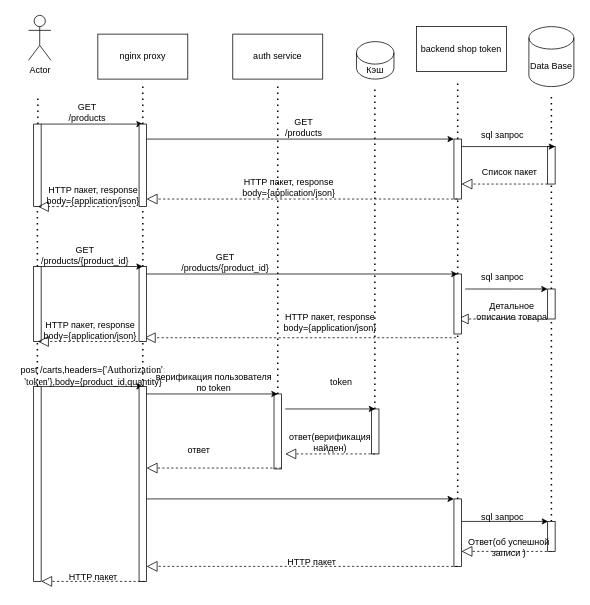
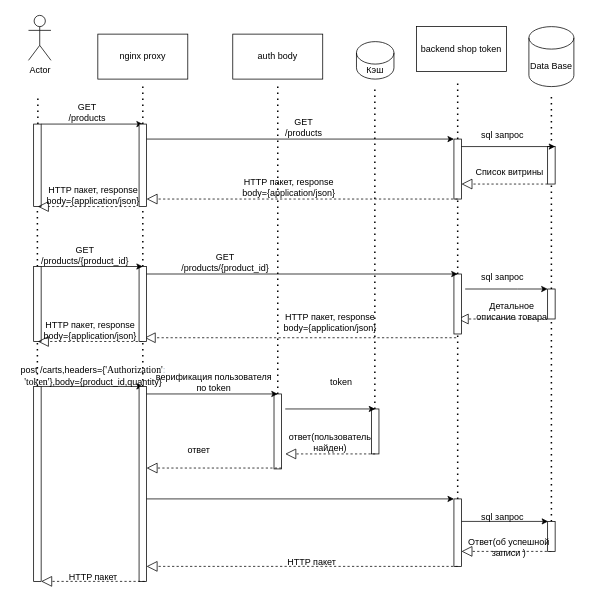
  <mxCell id="0" />
  <mxCell id="1" parent="0" />
  <mxCell id="2" value="" style="html=1;points=[[0,0,0,0,5],[0,1,0,0,-5],[1,0,0,0,5],[1,1,0,0,-5]];perimeter=orthogonalPerimeter;outlineConnect=0;targetShapes=umlLifeline;portConstraint=eastwest;newEdgeStyle={&quot;curved&quot;:0,&quot;rounded&quot;:0};" parent="1" vertex="1"><mxGeometry x="495" y="545" width="10" height="60" as="geometry" /></mxCell>
  <mxCell id="3" value="" style="html=1;points=[[0,0,0,0,5],[0,1,0,0,-5],[1,0,0,0,5],[1,1,0,0,-5]];perimeter=orthogonalPerimeter;outlineConnect=0;targetShapes=umlLifeline;portConstraint=eastwest;newEdgeStyle={&quot;curved&quot;:0,&quot;rounded&quot;:0};" parent="1" vertex="1"><mxGeometry x="365" y="525" width="10" height="100" as="geometry" /></mxCell>
  <mxCell id="4" value="" style="html=1;points=[[0,0,0,0,5],[0,1,0,0,-5],[1,0,0,0,5],[1,1,0,0,-5]];perimeter=orthogonalPerimeter;outlineConnect=0;targetShapes=umlLifeline;portConstraint=eastwest;newEdgeStyle={&quot;curved&quot;:0,&quot;rounded&quot;:0};" parent="1" vertex="1"><mxGeometry x="730" y="195" width="10" height="50" as="geometry" /></mxCell>
  <mxCell id="5" value="" style="html=1;points=[[0,0,0,0,5],[0,1,0,0,-5],[1,0,0,0,5],[1,1,0,0,-5]];perimeter=orthogonalPerimeter;outlineConnect=0;targetShapes=umlLifeline;portConstraint=eastwest;newEdgeStyle={&quot;curved&quot;:0,&quot;rounded&quot;:0};" parent="1" vertex="1"><mxGeometry x="605" y="185" width="10" height="80" as="geometry" /></mxCell>
  <mxCell id="6" value="Actor" style="shape=umlActor;verticalLabelPosition=bottom;verticalAlign=top;html=1;outlineConnect=0;" parent="1" vertex="1"><mxGeometry x="37.5" y="20" width="30" height="60" as="geometry" /></mxCell>
  <mxCell id="7" value="nginx proxy" style="rounded=0;whiteSpace=wrap;html=1;" parent="1" vertex="1"><mxGeometry x="130" y="45" width="120" height="60" as="geometry" /></mxCell>
- <mxCell id="8" value="auth service" style="rounded=0;whiteSpace=wrap;html=1;" parent="1" vertex="1"><mxGeometry x="310" y="45" width="120" height="60" as="geometry" /></mxCell>
+ <mxCell id="8" value="auth body" style="rounded=0;whiteSpace=wrap;html=1;" parent="1" vertex="1"><mxGeometry x="310" y="45" width="120" height="60" as="geometry" /></mxCell>
  <mxCell id="9" value="backend shop token" style="rounded=0;whiteSpace=wrap;html=1;" parent="1" vertex="1"><mxGeometry x="555" y="35" width="120" height="60" as="geometry" /></mxCell>
  <mxCell id="10" value="Data Base" style="shape=cylinder3;whiteSpace=wrap;html=1;boundedLbl=1;backgroundOutline=1;size=15;" parent="1" vertex="1"><mxGeometry x="705" y="35" width="60" height="80" as="geometry" /></mxCell>
  <mxCell id="11" value="" style="endArrow=none;dashed=1;html=1;dashPattern=1 3;strokeWidth=2;rounded=0;" parent="1" source="16" edge="1"><mxGeometry width="50" height="50" relative="1" as="geometry"><mxPoint x="50" y="1045" as="sourcePoint" /><mxPoint x="50" y="125" as="targetPoint" /></mxGeometry></mxCell>
  <mxCell id="12" value="" style="endArrow=none;dashed=1;html=1;dashPattern=1 3;strokeWidth=2;rounded=0;" parent="1" source="24" edge="1"><mxGeometry width="50" height="50" relative="1" as="geometry"><mxPoint x="189.5" y="1045" as="sourcePoint" /><mxPoint x="190" y="115" as="targetPoint" /></mxGeometry></mxCell>
  <mxCell id="13" value="" style="endArrow=none;dashed=1;html=1;dashPattern=1 3;strokeWidth=2;rounded=0;" parent="1" source="5" edge="1"><mxGeometry width="50" height="50" relative="1" as="geometry"><mxPoint x="609.5" y="1045" as="sourcePoint" /><mxPoint x="610" y="105" as="targetPoint" /></mxGeometry></mxCell>
  <mxCell id="14" value="" style="endArrow=none;dashed=1;html=1;dashPattern=1 3;strokeWidth=2;rounded=0;" parent="1" source="4" edge="1"><mxGeometry width="50" height="50" relative="1" as="geometry"><mxPoint x="699.5" y="1045" as="sourcePoint" /><mxPoint x="735" y="125" as="targetPoint" /></mxGeometry></mxCell>
  <mxCell id="15" value="" style="endArrow=none;dashed=1;html=1;dashPattern=1 3;strokeWidth=2;rounded=0;" parent="1" source="30" target="16" edge="1"><mxGeometry width="50" height="50" relative="1" as="geometry"><mxPoint x="50" y="1045" as="sourcePoint" /><mxPoint x="50" y="125" as="targetPoint" /></mxGeometry></mxCell>
  <mxCell id="16" value="" style="html=1;points=[[0,0,0,0,5],[0,1,0,0,-5],[1,0,0,0,5],[1,1,0,0,-5]];perimeter=orthogonalPerimeter;outlineConnect=0;targetShapes=umlLifeline;portConstraint=eastwest;newEdgeStyle={&quot;curved&quot;:0,&quot;rounded&quot;:0};" parent="1" vertex="1"><mxGeometry x="44.38" y="165" width="10" height="110" as="geometry" /></mxCell>
  <mxCell id="17" value="" style="endArrow=classic;html=1;rounded=0;" parent="1" edge="1"><mxGeometry width="50" height="50" relative="1" as="geometry"><mxPoint x="54.38" y="165" as="sourcePoint" /><mxPoint x="190" y="165" as="targetPoint" /></mxGeometry></mxCell>
  <mxCell id="18" value="" style="endArrow=classic;html=1;rounded=0;" parent="1" target="5" edge="1"><mxGeometry width="50" height="50" relative="1" as="geometry"><mxPoint x="190" y="185" as="sourcePoint" /><mxPoint x="600" y="185" as="targetPoint" /></mxGeometry></mxCell>
  <mxCell id="19" value="" style="endArrow=classic;html=1;rounded=0;" parent="1" source="5" edge="1"><mxGeometry width="50" height="50" relative="1" as="geometry"><mxPoint x="630" y="195" as="sourcePoint" /><mxPoint x="740" y="195" as="targetPoint" /></mxGeometry></mxCell>
  <mxCell id="20" value="" style="endArrow=none;dashed=1;html=1;dashPattern=1 3;strokeWidth=2;rounded=0;" parent="1" source="41" target="4" edge="1"><mxGeometry width="50" height="50" relative="1" as="geometry"><mxPoint x="734.5" y="1045" as="sourcePoint" /><mxPoint x="734.5" y="125" as="targetPoint" /></mxGeometry></mxCell>
  <mxCell id="21" value="" style="endArrow=block;dashed=1;endFill=0;endSize=12;html=1;rounded=0;" parent="1" source="4" target="5" edge="1"><mxGeometry width="160" relative="1" as="geometry"><mxPoint x="695" y="245" as="sourcePoint" /><mxPoint x="530" y="245" as="targetPoint" /><Array as="points"><mxPoint x="680" y="245" /></Array></mxGeometry></mxCell>
  <mxCell id="22" value="" style="endArrow=block;dashed=1;endFill=0;endSize=12;html=1;rounded=0;" parent="1" target="24" edge="1"><mxGeometry width="160" relative="1" as="geometry"><mxPoint x="610" y="265" as="sourcePoint" /><mxPoint x="190" y="265" as="targetPoint" /></mxGeometry></mxCell>
  <mxCell id="23" value="" style="endArrow=none;dashed=1;html=1;dashPattern=1 3;strokeWidth=2;rounded=0;" parent="1" source="37" target="24" edge="1"><mxGeometry width="50" height="50" relative="1" as="geometry"><mxPoint x="189.5" y="1045" as="sourcePoint" /><mxPoint x="189.5" y="125" as="targetPoint" /></mxGeometry></mxCell>
  <mxCell id="24" value="" style="html=1;points=[[0,0,0,0,5],[0,1,0,0,-5],[1,0,0,0,5],[1,1,0,0,-5]];perimeter=orthogonalPerimeter;outlineConnect=0;targetShapes=umlLifeline;portConstraint=eastwest;newEdgeStyle={&quot;curved&quot;:0,&quot;rounded&quot;:0};" parent="1" vertex="1"><mxGeometry x="185" y="165" width="10" height="110" as="geometry" /></mxCell>
  <mxCell id="25" value="" style="endArrow=none;dashed=1;html=1;dashPattern=1 3;strokeWidth=2;rounded=0;" parent="1" source="39" target="5" edge="1"><mxGeometry width="50" height="50" relative="1" as="geometry"><mxPoint x="609.5" y="1045" as="sourcePoint" /><mxPoint x="609.5" y="125" as="targetPoint" /></mxGeometry></mxCell>
  <mxCell id="26" value="sql запрос" style="text;html=1;align=center;verticalAlign=middle;whiteSpace=wrap;rounded=0;" parent="1" vertex="1"><mxGeometry x="640" y="165" width="60" height="30" as="geometry" /></mxCell>
- <mxCell id="27" value="Список пакет" style="text;html=1;align=center;verticalAlign=middle;whiteSpace=wrap;rounded=0;" parent="1" vertex="1"><mxGeometry x="627.5" y="205" width="102.5" height="50" as="geometry" /></mxCell>
+ <mxCell id="27" value="Список витрины" style="text;html=1;align=center;verticalAlign=middle;whiteSpace=wrap;rounded=0;" parent="1" vertex="1"><mxGeometry x="627.5" y="205" width="102.5" height="50" as="geometry" /></mxCell>
  <mxCell id="28" value="" style="endArrow=none;dashed=1;html=1;dashPattern=1 3;strokeWidth=2;rounded=0;" parent="1" source="3" edge="1"><mxGeometry width="50" height="50" relative="1" as="geometry"><mxPoint x="370" y="785" as="sourcePoint" /><mxPoint x="370" y="115" as="targetPoint" /></mxGeometry></mxCell>
  <mxCell id="29" value="" style="endArrow=none;dashed=1;html=1;dashPattern=1 3;strokeWidth=2;rounded=0;" parent="1" source="49" target="30" edge="1"><mxGeometry width="50" height="50" relative="1" as="geometry"><mxPoint x="50" y="1045" as="sourcePoint" /><mxPoint x="50" y="265" as="targetPoint" /></mxGeometry></mxCell>
  <mxCell id="30" value="" style="html=1;points=[[0,0,0,0,5],[0,1,0,0,-5],[1,0,0,0,5],[1,1,0,0,-5]];perimeter=orthogonalPerimeter;outlineConnect=0;targetShapes=umlLifeline;portConstraint=eastwest;newEdgeStyle={&quot;curved&quot;:0,&quot;rounded&quot;:0};" parent="1" vertex="1"><mxGeometry x="44.38" y="355" width="10" height="100" as="geometry" /></mxCell>
  <mxCell id="31" value="" style="endArrow=block;dashed=1;endFill=0;endSize=12;html=1;rounded=0;" parent="1" edge="1"><mxGeometry width="160" relative="1" as="geometry"><mxPoint x="608" y="450" as="sourcePoint" /><mxPoint x="192.5" y="450" as="targetPoint" /></mxGeometry></mxCell>
  <mxCell id="32" value="" style="endArrow=block;dashed=1;endFill=0;endSize=12;html=1;rounded=0;entryX=0.5;entryY=0.75;entryDx=0;entryDy=0;entryPerimeter=0;" parent="1" source="41" target="39" edge="1"><mxGeometry width="160" relative="1" as="geometry"><mxPoint x="700" y="425" as="sourcePoint" /><mxPoint x="520" y="425" as="targetPoint" /></mxGeometry></mxCell>
  <mxCell id="33" value="" style="endArrow=block;dashed=1;endFill=0;endSize=12;html=1;rounded=0;" parent="1" edge="1"><mxGeometry width="160" relative="1" as="geometry"><mxPoint x="189.38" y="455" as="sourcePoint" /><mxPoint x="50" y="455" as="targetPoint" /></mxGeometry></mxCell>
  <mxCell id="34" value="" style="endArrow=block;dashed=1;endFill=0;endSize=12;html=1;rounded=0;" parent="1" edge="1"><mxGeometry width="160" relative="1" as="geometry"><mxPoint x="180" y="275" as="sourcePoint" /><mxPoint x="50" y="275" as="targetPoint" /></mxGeometry></mxCell>
  <mxCell id="35" value="HTTP пакет, response body={application/json}" style="text;html=1;align=center;verticalAlign=middle;whiteSpace=wrap;rounded=0;" parent="1" vertex="1"><mxGeometry x="58.76" y="245" width="130" height="30" as="geometry" /></mxCell>
  <mxCell id="36" value="" style="endArrow=none;dashed=1;html=1;dashPattern=1 3;strokeWidth=2;rounded=0;" parent="1" source="56" target="37" edge="1"><mxGeometry width="50" height="50" relative="1" as="geometry"><mxPoint x="189.5" y="1045" as="sourcePoint" /><mxPoint x="190" y="275" as="targetPoint" /></mxGeometry></mxCell>
  <mxCell id="37" value="" style="html=1;points=[[0,0,0,0,5],[0,1,0,0,-5],[1,0,0,0,5],[1,1,0,0,-5]];perimeter=orthogonalPerimeter;outlineConnect=0;targetShapes=umlLifeline;portConstraint=eastwest;newEdgeStyle={&quot;curved&quot;:0,&quot;rounded&quot;:0};" parent="1" vertex="1"><mxGeometry x="185" y="355" width="10" height="100" as="geometry" /></mxCell>
  <mxCell id="38" value="" style="endArrow=none;dashed=1;html=1;dashPattern=1 3;strokeWidth=2;rounded=0;" parent="1" source="61" target="39" edge="1"><mxGeometry width="50" height="50" relative="1" as="geometry"><mxPoint x="609.5" y="1045" as="sourcePoint" /><mxPoint x="610" y="255" as="targetPoint" /></mxGeometry></mxCell>
  <mxCell id="39" value="" style="html=1;points=[[0,0,0,0,5],[0,1,0,0,-5],[1,0,0,0,5],[1,1,0,0,-5]];perimeter=orthogonalPerimeter;outlineConnect=0;targetShapes=umlLifeline;portConstraint=eastwest;newEdgeStyle={&quot;curved&quot;:0,&quot;rounded&quot;:0};" parent="1" vertex="1"><mxGeometry x="605" y="365" width="10" height="80" as="geometry" /></mxCell>
  <mxCell id="40" value="" style="endArrow=none;dashed=1;html=1;dashPattern=1 3;strokeWidth=2;rounded=0;" parent="1" source="60" target="41" edge="1"><mxGeometry width="50" height="50" relative="1" as="geometry"><mxPoint x="734.5" y="1045" as="sourcePoint" /><mxPoint x="735" y="245" as="targetPoint" /></mxGeometry></mxCell>
  <mxCell id="41" value="" style="html=1;points=[[0,0,0,0,5],[0,1,0,0,-5],[1,0,0,0,5],[1,1,0,0,-5]];perimeter=orthogonalPerimeter;outlineConnect=0;targetShapes=umlLifeline;portConstraint=eastwest;newEdgeStyle={&quot;curved&quot;:0,&quot;rounded&quot;:0};" parent="1" vertex="1"><mxGeometry x="730" y="385" width="10" height="40" as="geometry" /></mxCell>
  <mxCell id="42" value="" style="endArrow=classic;html=1;rounded=0;" parent="1" target="41" edge="1"><mxGeometry width="50" height="50" relative="1" as="geometry"><mxPoint x="620" y="385" as="sourcePoint" /><mxPoint x="700" y="385" as="targetPoint" /><Array as="points"><mxPoint x="690" y="385" /></Array></mxGeometry></mxCell>
  <mxCell id="43" value="" style="endArrow=classic;html=1;rounded=0;" parent="1" edge="1"><mxGeometry width="50" height="50" relative="1" as="geometry"><mxPoint x="54.38" y="355" as="sourcePoint" /><mxPoint x="190" y="355" as="targetPoint" /></mxGeometry></mxCell>
  <mxCell id="44" value="GET&lt;div&gt;/products/{product_id}&lt;/div&gt;" style="text;html=1;align=center;verticalAlign=middle;whiteSpace=wrap;rounded=0;" parent="1" vertex="1"><mxGeometry x="82.5" y="325" width="60" height="30" as="geometry" /></mxCell>
  <mxCell id="45" value="GET&lt;div&gt;/products/{product_id}&lt;/div&gt;" style="text;html=1;align=center;verticalAlign=middle;whiteSpace=wrap;rounded=0;" parent="1" vertex="1"><mxGeometry x="270" y="335" width="60" height="30" as="geometry" /></mxCell>
  <mxCell id="46" value="sql запрос" style="text;html=1;align=center;verticalAlign=middle;whiteSpace=wrap;rounded=0;" parent="1" vertex="1"><mxGeometry x="640" y="355" width="60" height="30" as="geometry" /></mxCell>
  <mxCell id="47" value="Детальное описание товара" style="text;html=1;align=center;verticalAlign=middle;whiteSpace=wrap;rounded=0;" parent="1" vertex="1"><mxGeometry x="625" y="395" width="115" height="40" as="geometry" /></mxCell>
  <mxCell id="48" value="" style="endArrow=classic;html=1;rounded=0;" parent="1" source="37" edge="1"><mxGeometry width="50" height="50" relative="1" as="geometry"><mxPoint x="200" y="365" as="sourcePoint" /><mxPoint x="610" y="365" as="targetPoint" /></mxGeometry></mxCell>
  <mxCell id="49" value="" style="html=1;points=[[0,0,0,0,5],[0,1,0,0,-5],[1,0,0,0,5],[1,1,0,0,-5]];perimeter=orthogonalPerimeter;outlineConnect=0;targetShapes=umlLifeline;portConstraint=eastwest;newEdgeStyle={&quot;curved&quot;:0,&quot;rounded&quot;:0};" parent="1" vertex="1"><mxGeometry x="44.38" y="515" width="10" height="260" as="geometry" /></mxCell>
  <mxCell id="50" value="" style="endArrow=classic;html=1;rounded=0;" parent="1" edge="1"><mxGeometry width="50" height="50" relative="1" as="geometry"><mxPoint x="54.38" y="515" as="sourcePoint" /><mxPoint x="190" y="515" as="targetPoint" /></mxGeometry></mxCell>
  <mxCell id="51" value="" style="endArrow=classic;html=1;rounded=0;" parent="1" edge="1"><mxGeometry width="50" height="50" relative="1" as="geometry"><mxPoint x="189.38" y="525" as="sourcePoint" /><mxPoint x="370" y="525" as="targetPoint" /></mxGeometry></mxCell>
  <mxCell id="52" value="" style="endArrow=classic;html=1;rounded=0;" parent="1" edge="1"><mxGeometry width="50" height="50" relative="1" as="geometry"><mxPoint x="380" y="545" as="sourcePoint" /><mxPoint x="500" y="545" as="targetPoint" /></mxGeometry></mxCell>
  <mxCell id="53" value="Кэш" style="shape=cylinder3;whiteSpace=wrap;html=1;boundedLbl=1;backgroundOutline=1;size=15;" parent="1" vertex="1"><mxGeometry x="475" y="55" width="50" height="50" as="geometry" /></mxCell>
  <mxCell id="54" value="" style="endArrow=block;dashed=1;endFill=0;endSize=12;html=1;rounded=0;" parent="1" edge="1"><mxGeometry width="160" relative="1" as="geometry"><mxPoint x="500" y="605" as="sourcePoint" /><mxPoint x="380" y="605" as="targetPoint" /></mxGeometry></mxCell>
  <mxCell id="55" value="" style="endArrow=block;dashed=1;endFill=0;endSize=12;html=1;rounded=0;" parent="1" edge="1"><mxGeometry width="160" relative="1" as="geometry"><mxPoint x="375" y="623.82" as="sourcePoint" /><mxPoint x="195" y="623.82" as="targetPoint" /></mxGeometry></mxCell>
  <mxCell id="56" value="" style="html=1;points=[[0,0,0,0,5],[0,1,0,0,-5],[1,0,0,0,5],[1,1,0,0,-5]];perimeter=orthogonalPerimeter;outlineConnect=0;targetShapes=umlLifeline;portConstraint=eastwest;newEdgeStyle={&quot;curved&quot;:0,&quot;rounded&quot;:0};" parent="1" vertex="1"><mxGeometry x="185" y="515" width="10" height="260" as="geometry" /></mxCell>
  <mxCell id="57" value="" style="endArrow=classic;html=1;rounded=0;" parent="1" edge="1"><mxGeometry width="50" height="50" relative="1" as="geometry"><mxPoint x="195" y="665" as="sourcePoint" /><mxPoint x="605" y="665" as="targetPoint" /></mxGeometry></mxCell>
  <mxCell id="58" value="" style="endArrow=classic;html=1;rounded=0;" parent="1" source="61" edge="1"><mxGeometry width="50" height="50" relative="1" as="geometry"><mxPoint x="550" y="695" as="sourcePoint" /><mxPoint x="730.62" y="695" as="targetPoint" /></mxGeometry></mxCell>
  <mxCell id="59" value="" style="endArrow=block;dashed=1;endFill=0;endSize=12;html=1;rounded=0;" parent="1" target="61" edge="1"><mxGeometry width="160" relative="1" as="geometry"><mxPoint x="735" y="735" as="sourcePoint" /><mxPoint x="590" y="735" as="targetPoint" /></mxGeometry></mxCell>
  <mxCell id="60" value="" style="html=1;points=[[0,0,0,0,5],[0,1,0,0,-5],[1,0,0,0,5],[1,1,0,0,-5]];perimeter=orthogonalPerimeter;outlineConnect=0;targetShapes=umlLifeline;portConstraint=eastwest;newEdgeStyle={&quot;curved&quot;:0,&quot;rounded&quot;:0};" parent="1" vertex="1"><mxGeometry x="730" y="695" width="10" height="40" as="geometry" /></mxCell>
  <mxCell id="61" value="" style="html=1;points=[[0,0,0,0,5],[0,1,0,0,-5],[1,0,0,0,5],[1,1,0,0,-5]];perimeter=orthogonalPerimeter;outlineConnect=0;targetShapes=umlLifeline;portConstraint=eastwest;newEdgeStyle={&quot;curved&quot;:0,&quot;rounded&quot;:0};" parent="1" vertex="1"><mxGeometry x="605" y="665" width="10" height="90" as="geometry" /></mxCell>
  <mxCell id="62" value="" style="endArrow=block;dashed=1;endFill=0;endSize=12;html=1;rounded=0;" parent="1" target="56" edge="1"><mxGeometry width="160" relative="1" as="geometry"><mxPoint x="610" y="755" as="sourcePoint" /><mxPoint x="340" y="755" as="targetPoint" /><Array as="points"><mxPoint x="400" y="755" /></Array></mxGeometry></mxCell>
  <mxCell id="63" value="" style="endArrow=block;dashed=1;endFill=0;endSize=12;html=1;rounded=0;" parent="1" target="49" edge="1"><mxGeometry width="160" relative="1" as="geometry"><mxPoint x="192.5" y="775" as="sourcePoint" /><mxPoint x="60" y="775" as="targetPoint" /></mxGeometry></mxCell>
  <mxCell id="64" value="" style="endArrow=none;dashed=1;html=1;dashPattern=1 3;strokeWidth=2;rounded=0;" parent="1" source="2" edge="1"><mxGeometry width="50" height="50" relative="1" as="geometry"><mxPoint x="500" y="1046" as="sourcePoint" /><mxPoint x="499.5" y="115" as="targetPoint" /></mxGeometry></mxCell>
  <mxCell id="65" value="GET&lt;div&gt;/products&lt;/div&gt;" style="text;html=1;align=center;verticalAlign=middle;whiteSpace=wrap;rounded=0;" parent="1" vertex="1"><mxGeometry x="85.63" y="135" width="60" height="30" as="geometry" /></mxCell>
  <mxCell id="66" value="GET&lt;div&gt;/products&lt;/div&gt;" style="text;html=1;align=center;verticalAlign=middle;whiteSpace=wrap;rounded=0;" parent="1" vertex="1"><mxGeometry x="375" y="155" width="60" height="30" as="geometry" /></mxCell>
  <mxCell id="67" value="верификация пользователя по token" style="text;html=1;align=center;verticalAlign=middle;whiteSpace=wrap;rounded=0;" parent="1" vertex="1"><mxGeometry x="205" y="495" width="160" height="30" as="geometry" /></mxCell>
  <mxCell id="68" value="token" style="text;html=1;align=center;verticalAlign=middle;whiteSpace=wrap;rounded=0;" parent="1" vertex="1"><mxGeometry x="425" y="495" width="60" height="30" as="geometry" /></mxCell>
- <mxCell id="69" value="ответ(верификация найден)" style="text;html=1;align=center;verticalAlign=middle;whiteSpace=wrap;rounded=0;" parent="1" vertex="1"><mxGeometry x="385" y="575" width="110" height="30" as="geometry" /></mxCell>
+ <mxCell id="69" value="ответ(пользователь найден)" style="text;html=1;align=center;verticalAlign=middle;whiteSpace=wrap;rounded=0;" parent="1" vertex="1"><mxGeometry x="385" y="575" width="110" height="30" as="geometry" /></mxCell>
  <mxCell id="70" value="ответ" style="text;html=1;align=center;verticalAlign=middle;whiteSpace=wrap;rounded=0;" parent="1" vertex="1"><mxGeometry x="235" y="585" width="60" height="30" as="geometry" /></mxCell>
  <mxCell id="71" value="sql запрос" style="text;html=1;align=center;verticalAlign=middle;whiteSpace=wrap;rounded=0;" parent="1" vertex="1"><mxGeometry x="640" y="675" width="60" height="30" as="geometry" /></mxCell>
  <mxCell id="72" value="HTTP пакет" style="text;html=1;align=center;verticalAlign=middle;whiteSpace=wrap;rounded=0;" parent="1" vertex="1"><mxGeometry x="348" y="735" width="135" height="30" as="geometry" /></mxCell>
  <mxCell id="73" value="HTTP пакет" style="text;html=1;align=center;verticalAlign=middle;whiteSpace=wrap;rounded=0;" parent="1" vertex="1"><mxGeometry x="85.63" y="755" width="76.25" height="30" as="geometry" /></mxCell>
  <mxCell id="74" value="post /carts,headers={&lt;span style=&quot;font-family: &amp;quot;.AppleSystemUIFontMonospaced&amp;quot;; font-size: 13px;&quot;&gt;'Authorization'&lt;/span&gt;&lt;span style=&quot;font-family: &amp;quot;.AppleSystemUIFontMonospaced&amp;quot;; font-size: 13px; color: rgb(172, 193, 216);&quot;&gt;:&lt;/span&gt;&lt;span style=&quot;font-family: &amp;quot;.AppleSystemUIFontMonospaced&amp;quot;; font-size: 13px;&quot;&gt; 'token'&lt;/span&gt;},body={product_id,quantity}" style="text;html=1;align=center;verticalAlign=middle;whiteSpace=wrap;rounded=0;" parent="1" vertex="1"><mxGeometry x="20.01" y="485" width="207.5" height="30" as="geometry" /></mxCell>
  <mxCell id="75" value="HTTP пакет, response body={application/json}" style="text;html=1;align=center;verticalAlign=middle;whiteSpace=wrap;rounded=0;" parent="1" vertex="1"><mxGeometry x="55" y="425" width="130" height="30" as="geometry" /></mxCell>
  <mxCell id="76" value="HTTP пакет, response body={application/json}" style="text;html=1;align=center;verticalAlign=middle;whiteSpace=wrap;rounded=0;" parent="1" vertex="1"><mxGeometry x="320" y="235" width="130" height="30" as="geometry" /></mxCell>
  <mxCell id="77" value="HTTP пакет, response body={application/json}" style="text;html=1;align=center;verticalAlign=middle;whiteSpace=wrap;rounded=0;" parent="1" vertex="1"><mxGeometry x="375" y="415" width="130" height="30" as="geometry" /></mxCell>
  <mxCell id="78" value="Ответ(об успешной записи )" style="text;html=1;align=center;verticalAlign=middle;whiteSpace=wrap;rounded=0;" parent="1" vertex="1"><mxGeometry x="621.25" y="715" width="115" height="30" as="geometry" /></mxCell>
